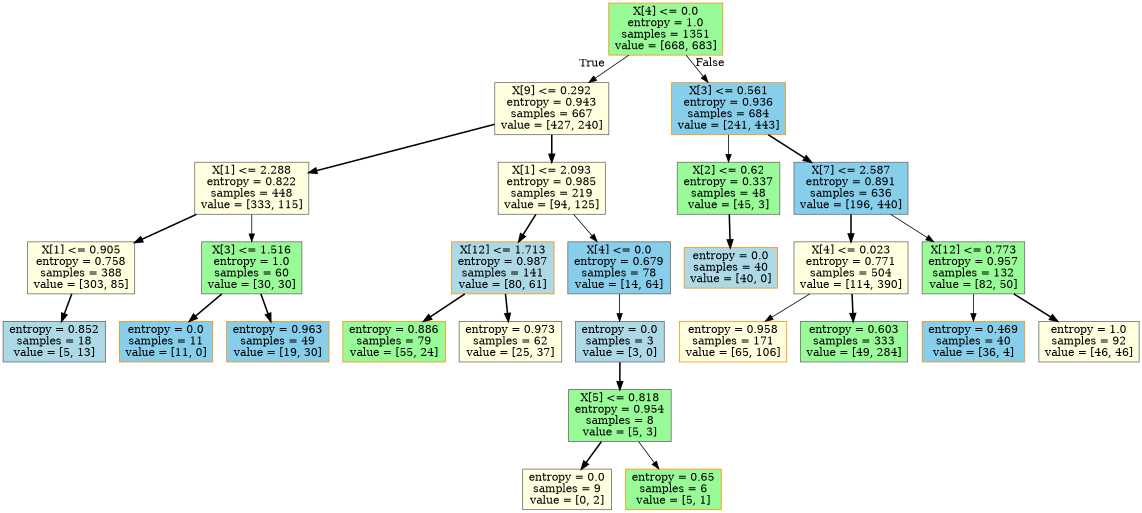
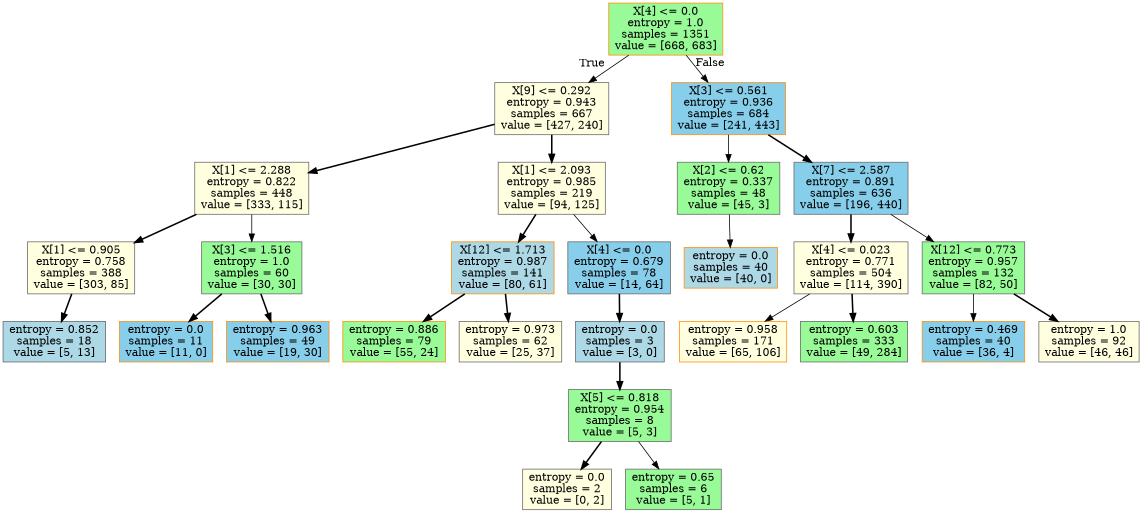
  digraph {
    node [color=gray40 fillcolor=lightyellow shape=box style=filled]
    edge [style=bold]
    n1 [color=darkorange fillcolor=palegreen label="X[4] <= 0.0\nentropy = 1.0\nsamples = 1351\nvalue = [668, 683]"]
    n2 [label="X[9] <= 0.292\nentropy = 0.943\nsamples = 667\nvalue = [427, 240]"]
    n3 [color=darkorange fillcolor=skyblue label="X[3] <= 0.561\nentropy = 0.936\nsamples = 684\nvalue = [241, 443]"]
    n4 [label="X[1] <= 2.288\nentropy = 0.822\nsamples = 448\nvalue = [333, 115]"]
    n5 [label="X[1] <= 2.093\nentropy = 0.985\nsamples = 219\nvalue = [94, 125]"]
    n6 [fillcolor=palegreen label="X[2] <= 0.62\nentropy = 0.337\nsamples = 48\nvalue = [45, 3]"]
    n7 [fillcolor=skyblue label="X[7] <= 2.587\nentropy = 0.891\nsamples = 636\nvalue = [196, 440]"]
    n8 [label="X[1] <= 0.905\nentropy = 0.758\nsamples = 388\nvalue = [303, 85]"]
    n9 [fillcolor=palegreen label="X[3] <= 1.516\nentropy = 1.0\nsamples = 60\nvalue = [30, 30]"]
    n10 [color=darkorange fillcolor=lightblue label="X[12] <= 1.713\nentropy = 0.987\nsamples = 141\nvalue = [80, 61]"]
    n11 [fillcolor=skyblue label="X[4] <= 0.0\nentropy = 0.679\nsamples = 78\nvalue = [14, 64]"]
    n12 [fillcolor=lightblue label="entropy = 0.852\nsamples = 18\nvalue = [5, 13]"]
    n13 [color=darkorange fillcolor=skyblue label="entropy = 0.0\nsamples = 11\nvalue = [11, 0]"]
    n14 [color=darkorange fillcolor=skyblue label="entropy = 0.963\nsamples = 49\nvalue = [19, 30]"]
    n15 [color=darkorange fillcolor=palegreen label="entropy = 0.886\nsamples = 79\nvalue = [55, 24]"]
    n16 [label="entropy = 0.973\nsamples = 62\nvalue = [25, 37]"]
    n17 [fillcolor=lightblue label="entropy = 0.0\nsamples = 3\nvalue = [3, 0]"]
    n18 [fillcolor=palegreen label="X[5] <= 0.818\nentropy = 0.954\nsamples = 8\nvalue = [5, 3]"]
    n19 [color=darkorange fillcolor=lightblue label="entropy = 0.0\nsamples = 40\nvalue = [40, 0]"]
    n20 [label="X[4] <= 0.023\nentropy = 0.771\nsamples = 504\nvalue = [114, 390]"]
    n21 [fillcolor=palegreen label="X[12] <= 0.773\nentropy = 0.957\nsamples = 132\nvalue = [82, 50]"]
-   n22 [label="entropy = 0.0\nsamples = 9\nvalue = [0, 2]"]
-   n23 [color=darkorange fillcolor=palegreen label="entropy = 0.65\nsamples = 6\nvalue = [5, 1]"]
+   n22 [label="entropy = 0.0\nsamples = 2\nvalue = [0, 2]"]
+   n23 [fillcolor=palegreen label="entropy = 0.65\nsamples = 6\nvalue = [5, 1]"]
    n24 [color=darkorange label="entropy = 0.958\nsamples = 171\nvalue = [65, 106]"]
    n25 [fillcolor=palegreen label="entropy = 0.603\nsamples = 333\nvalue = [49, 284]"]
    n26 [color=darkorange fillcolor=skyblue label="entropy = 0.469\nsamples = 40\nvalue = [36, 4]"]
    n27 [label="entropy = 1.0\nsamples = 92\nvalue = [46, 46]"]
    n1 -> n2 [headlabel=True labelangle=45 labeldistance=2.5 style=solid]
    n1 -> n3 [headlabel=False labelangle=-45 labeldistance=2.5 style=solid]
    n2 -> n4
    n2 -> n5
    n3 -> n6 [style=solid]
    n3 -> n7
    n4 -> n8
    n4 -> n9 [style=solid]
    n5 -> n10
    n5 -> n11 [style=solid]
-   n6 -> n19
+   n6 -> n19 [style=solid]
    n7 -> n20
    n7 -> n21 [style=solid]
    n8 -> n12
    n9 -> n13
    n9 -> n14
    n10 -> n15
    n10 -> n16
-   n11 -> n17 [style=solid]
+   n11 -> n17
    n17 -> n18
    n18 -> n22
    n18 -> n23 [style=solid]
    n20 -> n24 [style=solid]
    n20 -> n25
    n21 -> n26 [style=solid]
    n21 -> n27
  }
